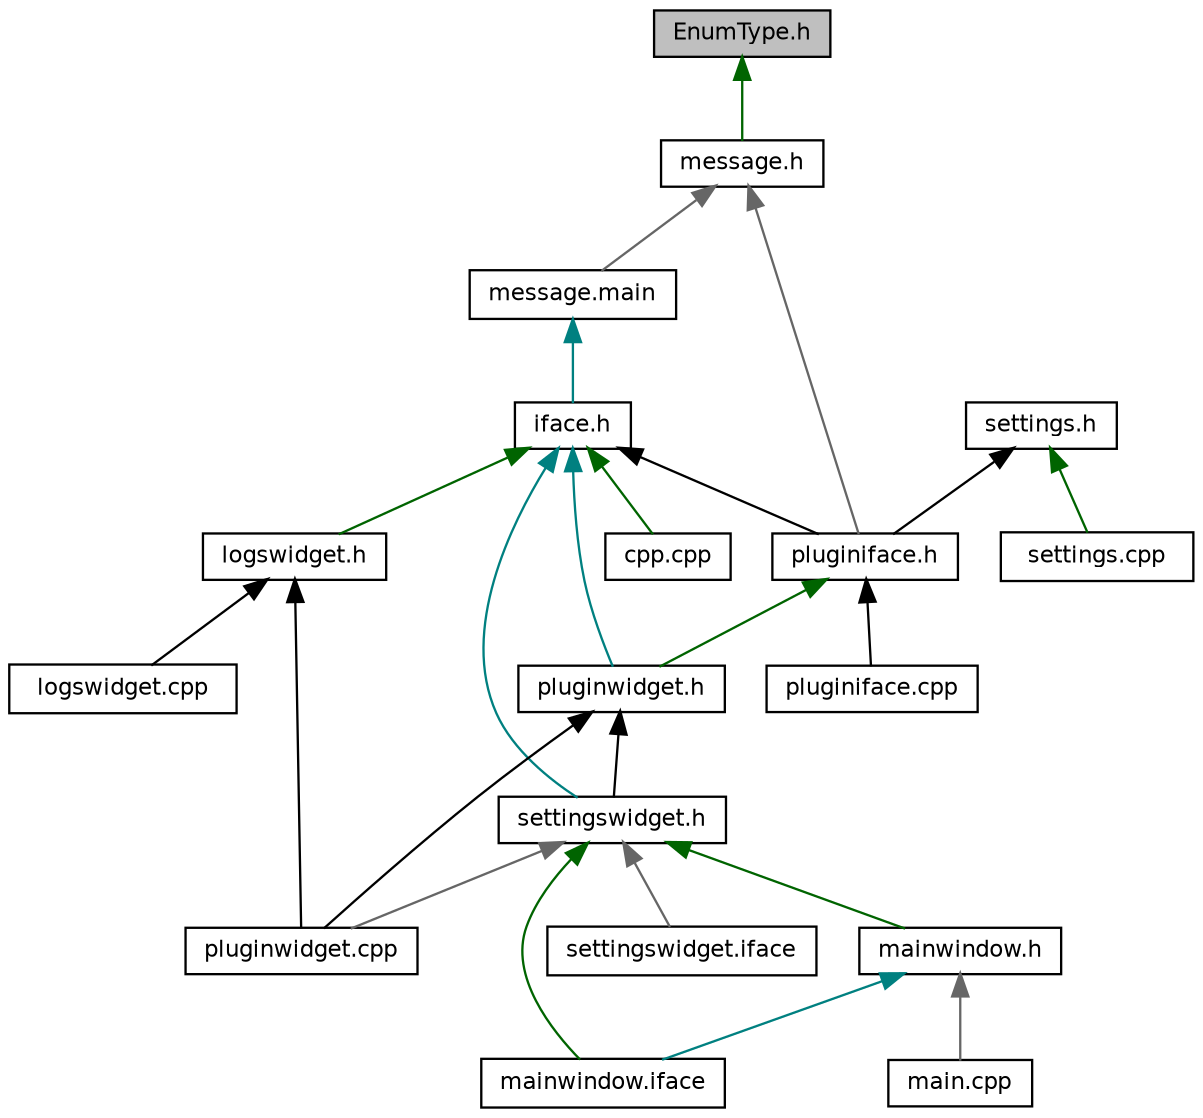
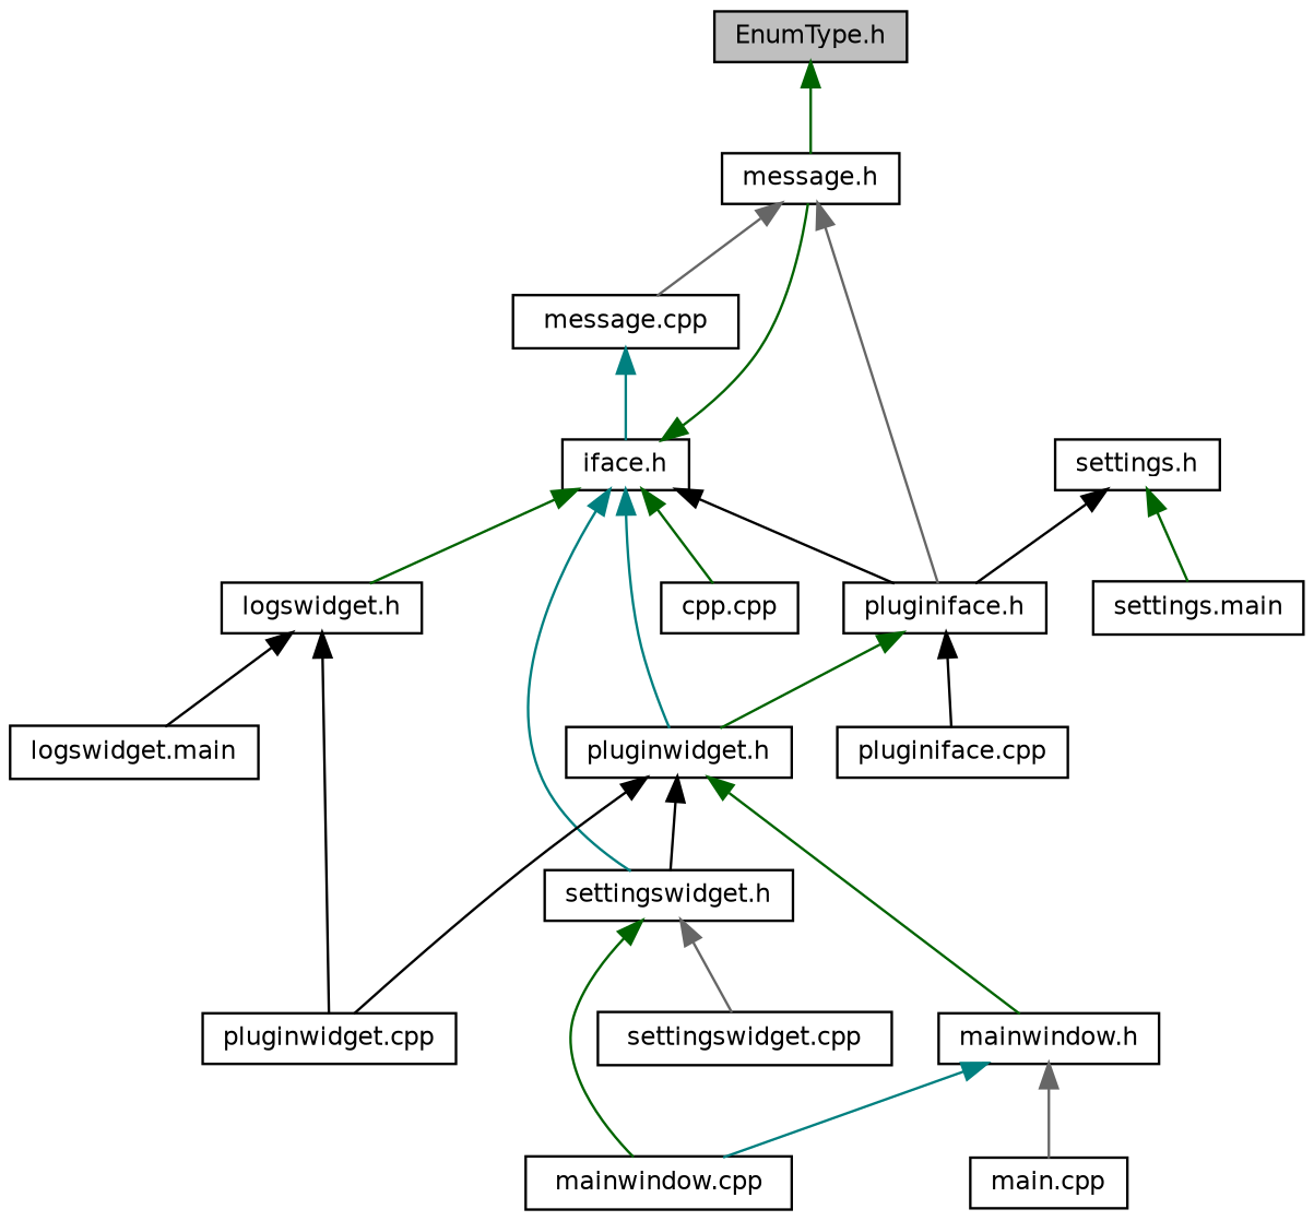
  digraph {
    node [color=black fillcolor=white fontname=Helvetica fontsize=10 shape=record style=filled]
    edge [color=darkgreen dir=back fontname=Helvetica fontsize=10 labelfontname=Helvetica labelfontsize=10 style=solid]
    n1 [fillcolor=grey75 fontcolor=black height=0.2 label="EnumType.h" width=0.4]
    n2 [height=0.2 label="message.h" width=0.4]
    n3 [height=0.2 label="settings.h" width=0.4]
    n4 [height=0.2 label="pluginiface.h" width=0.4]
-   n5 [height=0.2 label="settings.cpp" width=0.4]
-   n6 [height=0.2 label="message.main" width=0.4]
+   n5 [height=0.2 label="settings.main" width=0.4]
+   n6 [height=0.2 label="message.cpp" width=0.4]
    n7 [height=0.2 label="iface.h" width=0.4]
    n8 [height=0.2 label="cpp.cpp" width=0.4]
    n9 [height=0.2 label="logswidget.h" width=0.4]
    n10 [height=0.2 label="pluginwidget.h" width=0.4]
    n11 [height=0.2 label="settingswidget.h" width=0.4]
    n12 [height=0.2 label="pluginiface.cpp" width=0.4]
-   n13 [height=0.2 label="logswidget.cpp" width=0.4]
+   n13 [height=0.2 label="logswidget.main" width=0.4]
    n14 [height=0.2 label="pluginwidget.cpp" width=0.4]
    n15 [height=0.2 label="mainwindow.h" width=0.4]
-   n16 [height=0.2 label="mainwindow.iface" width=0.4]
-   n17 [height=0.2 label="settingswidget.iface" width=0.4]
+   n16 [height=0.2 label="mainwindow.cpp" width=0.4]
+   n17 [height=0.2 label="settingswidget.cpp" width=0.4]
    n18 [height=0.2 label="main.cpp" width=0.4]
    n1 -> n2
    n2 -> n4 [color=gray40]
    n2 -> n6 [color=gray40]
    n3 -> n4 [color=black]
    n3 -> n5
    n4 -> n10
    n4 -> n12 [color=black]
    n6 -> n7 [color=teal]
+   n7 -> n2
    n7 -> n4 [color=black]
    n7 -> n8
    n7 -> n9
    n7 -> n10 [color=teal]
    n7 -> n11 [color=teal]
    n9 -> n13 [color=black]
    n9 -> n14 [color=black]
    n10 -> n11 [color=black]
    n10 -> n14 [color=black]
-   n11 -> n15
-   n11 -> n14 [color=gray40]
+   n10 -> n15
    n11 -> n16
    n11 -> n17 [color=gray40]
    n15 -> n16 [color=teal]
    n15 -> n18 [color=gray40]
  }
